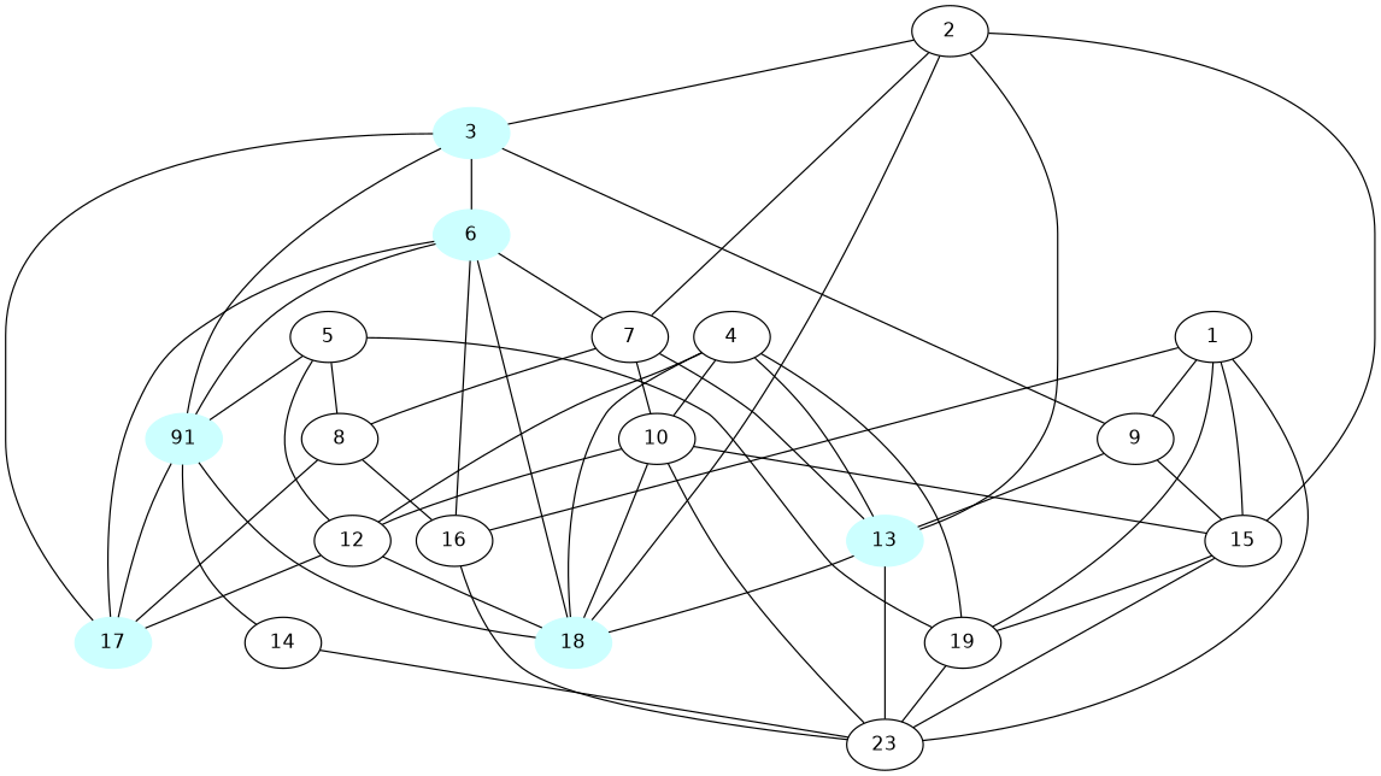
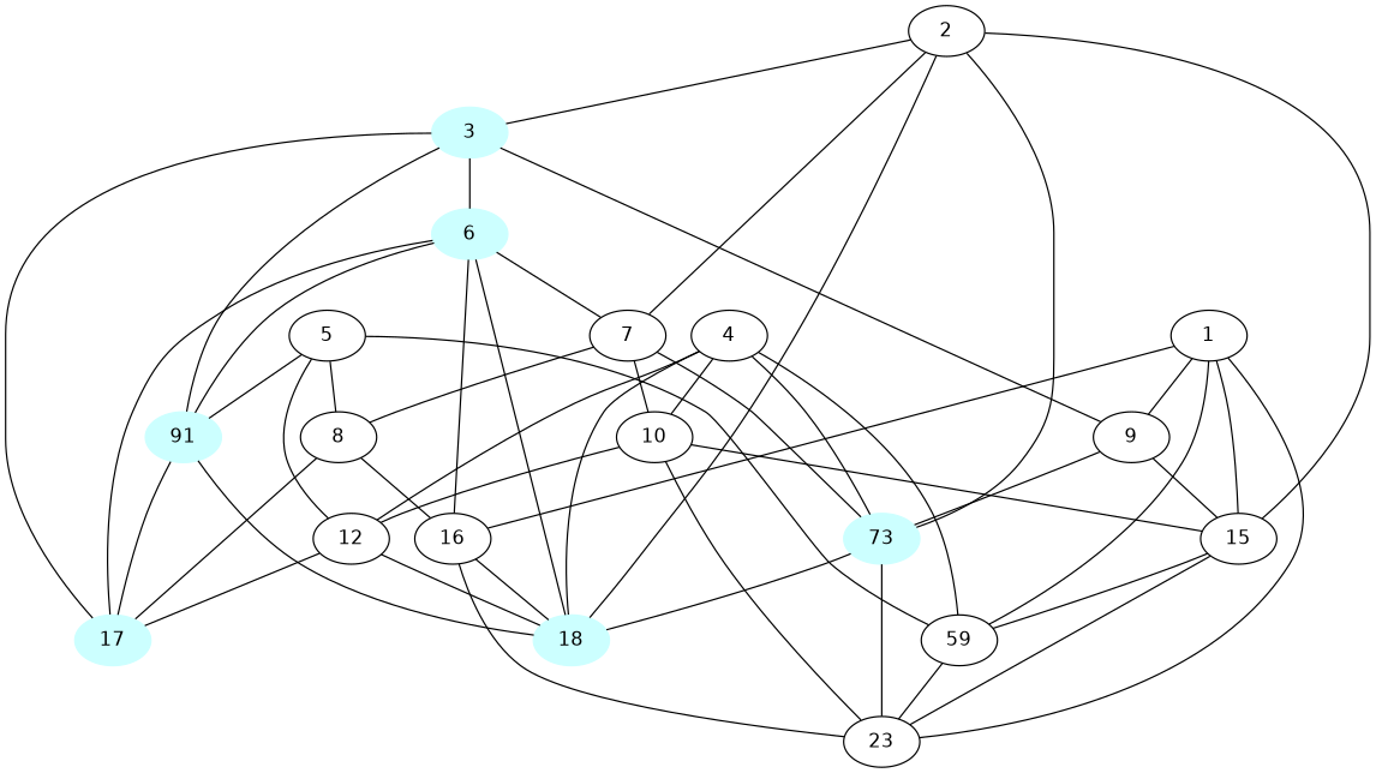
  graph {
    fontname="DejaVu Sans"
    node [fontname="DejaVu Sans"]
    edge [fontname="DejaVu Sans"]
    3 [color="#CCFFFF" style=filled]
    6 [color="#CCFFFF" style=filled]
    n3 [color="#CCFFFF" label=91 style=filled]
    17 [color="#CCFFFF" style=filled]
    9
    18 [color="#CCFFFF" style=filled]
    16
    7
-   14
-   13 [color="#CCFFFF" style=filled]
+   13 [color="#CCFFFF" style=filled label=73]
    15
    n12 [label=23]
    10
    8
    1
-   19
+   19 [label=59]
    4
    12
    2
    5
    3 -- 6
    3 -- n3
    3 -- 17
    3 -- 9
    6 -- n3
    6 -- 17
    6 -- 18
    6 -- 16
    6 -- 7
    n3 -- 17
    n3 -- 18
-   n3 -- 14
    9 -- 13
    9 -- 15
-   10 -- 18
+   16 -- 18
    16 -- n12
    7 -- 13
    7 -- 10
    7 -- 8
-   14 -- n12
    13 -- 18
    13 -- n12
    15 -- n12
    15 -- 19
    10 -- 15
    10 -- n12
    10 -- 12
    8 -- 17
    8 -- 16
    1 -- 9
    1 -- 16
    1 -- 15
    1 -- n12
    1 -- 19
    19 -- n12
    4 -- 18
    4 -- 13
    4 -- 10
    4 -- 19
    4 -- 12
    12 -- 17
    12 -- 18
    2 -- 3
    2 -- 18
    2 -- 7
    2 -- 13
    2 -- 15
    5 -- n3
    5 -- 8
    5 -- 19
    5 -- 12
  }
